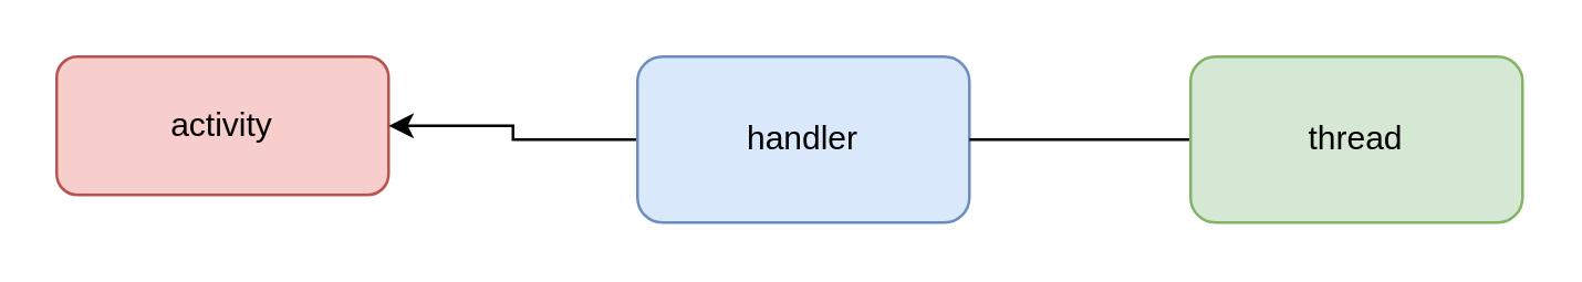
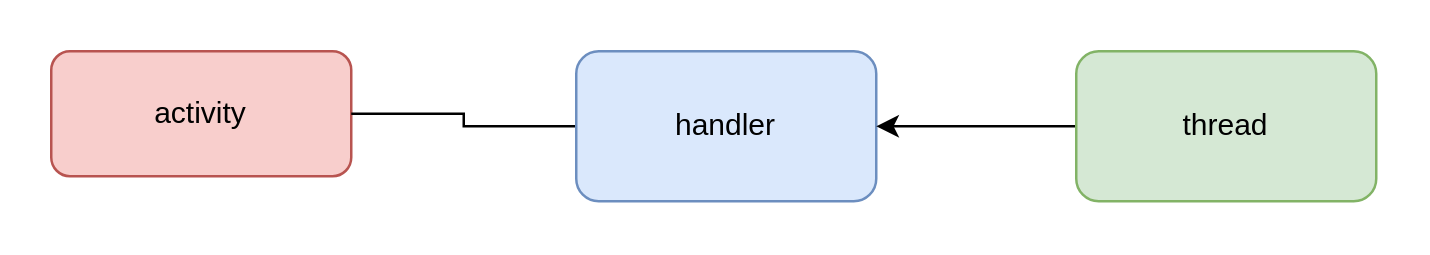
  <mxCell id="0" />
  <mxCell id="1" parent="0" />
  <mxCell id="2" value="activity" style="rounded=1;whiteSpace=wrap;html=1;fillColor=#f8cecc;strokeColor=#b85450;" vertex="1" parent="1"><mxGeometry x="20" y="20" width="120" height="50" as="geometry" /></mxCell>
- <mxCell id="3" value="" style="edgeStyle=orthogonalEdgeStyle;rounded=0;orthogonalLoop=1;jettySize=auto;html=1;" edge="1" parent="1" source="4" target="2"><mxGeometry relative="1" as="geometry" /></mxCell>
+ <mxCell id="3" value="" style="edgeStyle=orthogonalEdgeStyle;rounded=0;orthogonalLoop=1;jettySize=auto;html=1;endArrow=none;" edge="1" parent="1" source="4" target="2"><mxGeometry relative="1" as="geometry" /></mxCell>
  <mxCell id="4" value="handler" style="rounded=1;whiteSpace=wrap;html=1;fillColor=#dae8fc;strokeColor=#6c8ebf;" vertex="1" parent="1"><mxGeometry x="230" y="20" width="120" height="60" as="geometry" /></mxCell>
- <mxCell id="5" value="" style="edgeStyle=orthogonalEdgeStyle;rounded=0;orthogonalLoop=1;jettySize=auto;html=1;endArrow=none;" edge="1" parent="1" source="6" target="4"><mxGeometry relative="1" as="geometry" /></mxCell>
+ <mxCell id="5" value="" style="edgeStyle=orthogonalEdgeStyle;rounded=0;orthogonalLoop=1;jettySize=auto;html=1;" edge="1" parent="1" source="6" target="4"><mxGeometry relative="1" as="geometry" /></mxCell>
  <mxCell id="6" value="thread" style="rounded=1;whiteSpace=wrap;html=1;fillColor=#d5e8d4;strokeColor=#82b366;" vertex="1" parent="1"><mxGeometry x="430" y="20" width="120" height="60" as="geometry" /></mxCell>
